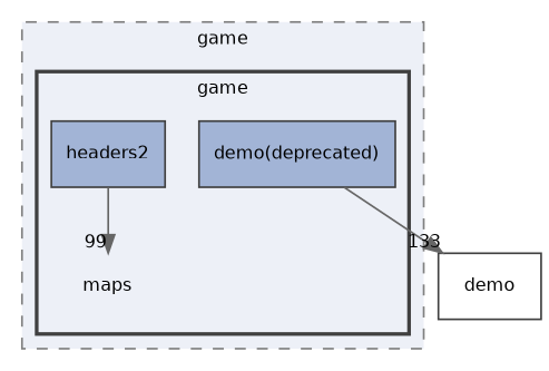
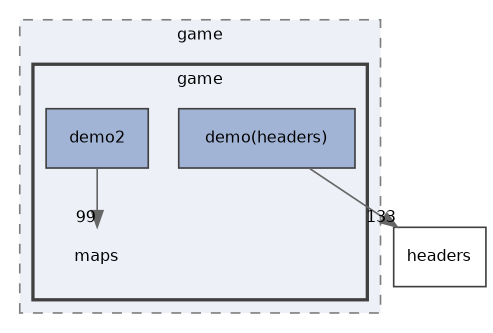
  digraph {
    compound=true
    node [fontname=Helvetica fontsize=10 shape=box color=grey25 fillcolor="#a2b4d6"]
    edge [color=gray40 fontname=Helvetica fontsize=10 labeldistance=1.5 labelfontname=Helvetica labelfontsize=10]
    n1 [label=maps shape=plaintext color="" fillcolor=""]
-   n2 [label="demo(deprecated)" style="filled,"]
-   n3 [label=headers2 style="filled,"]
-   n4 [fillcolor="#edf0f7" label=demo]
+   n2 [label="demo(headers)" style="filled,"]
+   n3 [label=demo2 style="filled,"]
+   n4 [fillcolor="#edf0f7" label=headers]
    subgraph cluster_1 {
      bgcolor="#edf0f7"
      fontname=Helvetica
      fontsize=10
      label=game
      pencolor=grey50
      style="filled,dashed,"
      subgraph cluster_2 {
        bgcolor="#edf0f7"
        fontname=Helvetica
        fontsize=10
        label=game
        pencolor=grey25
        style="filled,bold,"
        n1
        n2
        n3
      }
    }
    n2 -> n4 [headlabel=133]
    n3 -> n1 [headlabel=99]
  }
